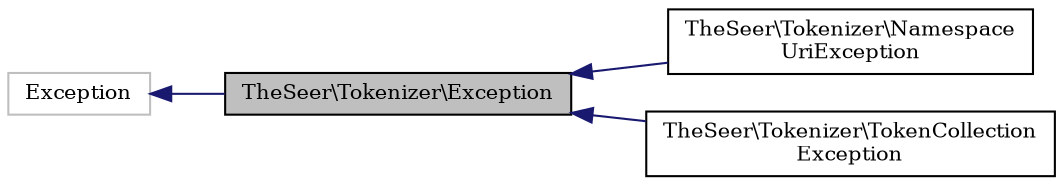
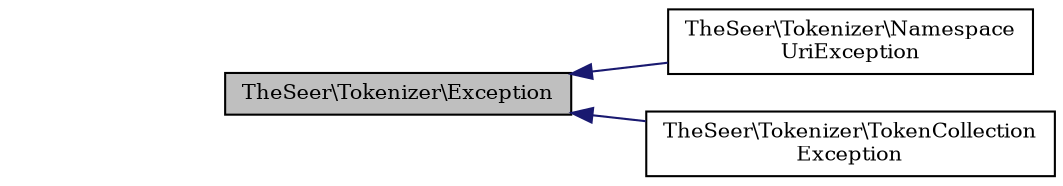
  digraph {
    rankdir=LR
    fontname="DejaVu Serif"
    node [color=black fillcolor=white fontname="DejaVu Serif" fontsize=10 shape=record style=filled]
    edge [color=midnightblue dir=back fontname="DejaVu Serif" fontsize=10 labelfontname=Helvetica labelfontsize=10 style=solid]
    n1 [fillcolor=grey75 fontcolor=black height=0.2 label="TheSeer\\Tokenizer\\Exception" width=0.4]
    Node2 [height=0.2 label="TheSeer\\Tokenizer\\Namespace\lUriException" width=0.4]
    n3 [height=0.2 label="TheSeer\\Tokenizer\\TokenCollection\lException" width=0.4]
-   n4 [color=grey75 height=0.2 label=Exception width=0.4]
    n1 -> Node2
    n1 -> n3
-   n4 -> n1
  }
